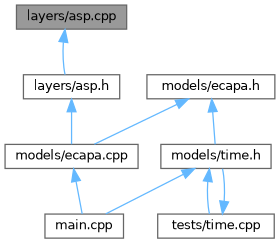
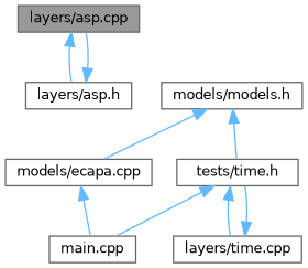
  digraph {
    node [color=grey40 fillcolor=white fontname=Helvetica fontsize=10 shape=box style=filled]
    edge [color=steelblue1 dir=back fontname=Helvetica fontsize=10 labelfontname=Helvetica labelfontsize=10 style=solid]
    n1 [color=gray40 fillcolor=grey60 fontcolor=black height=0.2 label="layers/asp.cpp" width=0.4]
    n2 [height=0.2 label="layers/asp.h" width=0.4]
-   n3 [height=0.2 label="models/ecapa.h" width=0.4]
+   n3 [height=0.2 label="models/models.h" width=0.4]
    n4 [height=0.2 label="models/ecapa.cpp" width=0.4]
-   n5 [height=0.2 label="models/time.h" width=0.4]
+   n5 [height=0.2 label="tests/time.h" width=0.4]
    n6 [height=0.2 label="main.cpp" width=0.4]
-   n7 [height=0.2 label="tests/time.cpp" width=0.4]
+   n7 [height=0.2 label="layers/time.cpp" width=0.4]
    n1 -> n2
-   n2 -> n4
+   n2 -> n1
    n3 -> n4
    n3 -> n5
    n4 -> n6
    n5 -> n6
    n5 -> n7
    n7 -> n5
  }
